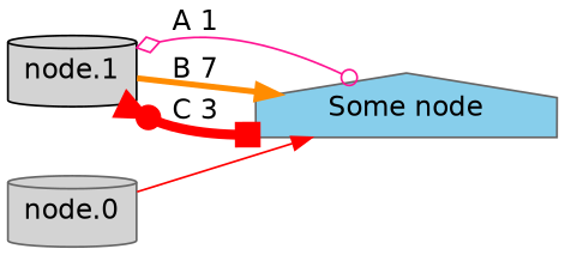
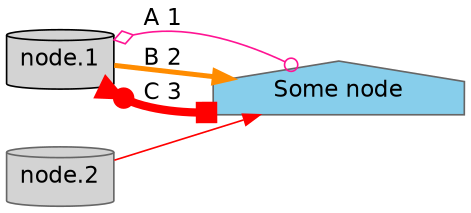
  digraph {
    fontname="DejaVu Sans"
    rankdir=LR
    node [color=gray40 fillcolor=lightgrey fontname="DejaVu Sans" shape=cylinder style=filled]
    edge [color=red fontname="DejaVu Sans"]
    n1 [fillcolor=skyblue label="Some node" shape=house]
    "node.1" [color=black]
-   "node.2" [label="node.0"]
+   "node.2"
    "node.1" -> n1 [arrowhead=odot arrowtail=ediamond color=deeppink dir=both label="A 1" penwidth=1]
-   "node.1" -> n1 [color=darkorange label="B 7" penwidth=3]
+   "node.1" -> n1 [color=darkorange label="B 2" penwidth=3]
    "node.1" -> n1 [arrowhead=box arrowtail=invdot dir=both label="C 3" penwidth=5]
    "node.2" -> n1
  }
